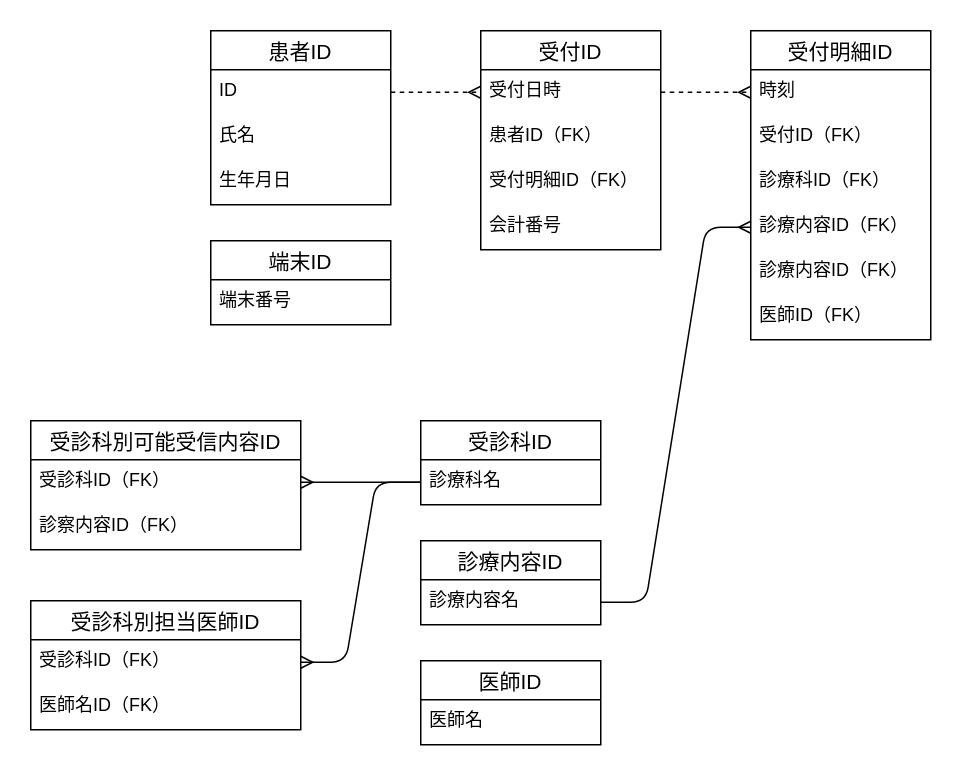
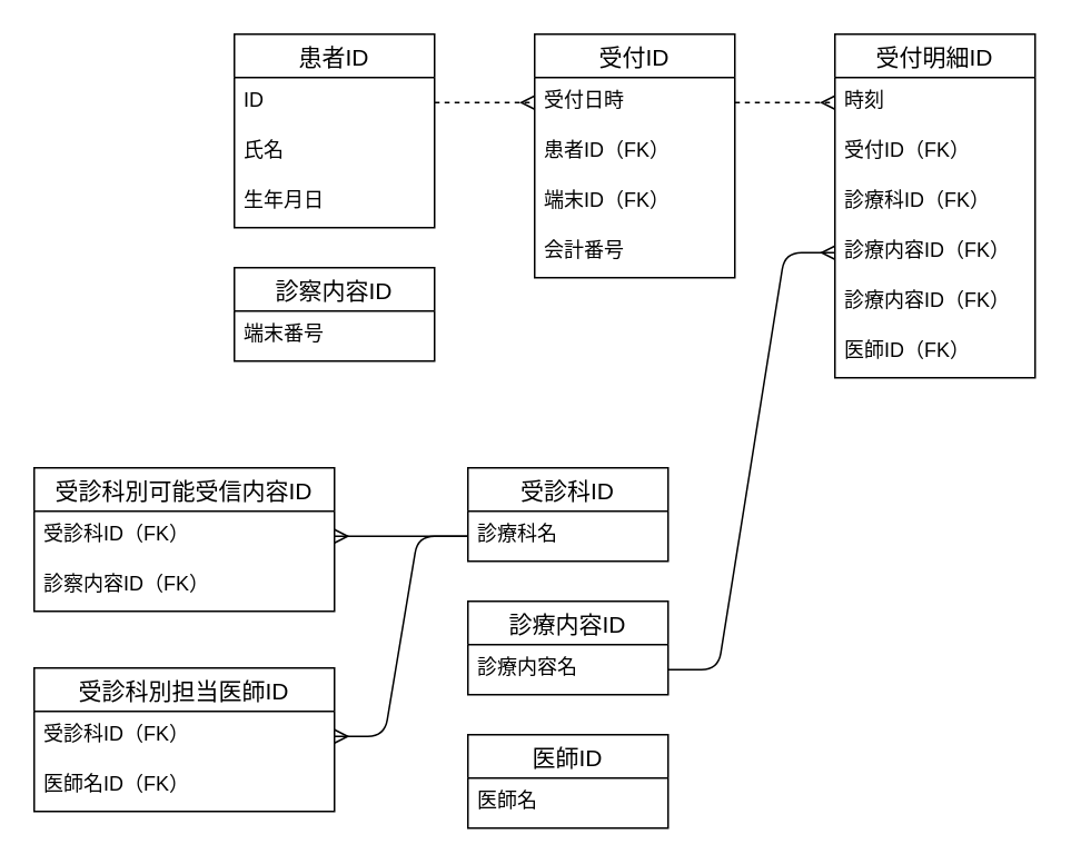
  <mxCell id="0" />
  <mxCell id="1" parent="0" />
  <mxCell id="2" value="受付ID" style="swimlane;fontStyle=0;childLayout=stackLayout;horizontal=1;startSize=26;horizontalStack=0;resizeParent=1;resizeParentMax=0;resizeLast=0;collapsible=1;marginBottom=0;align=center;fontSize=14;" parent="1" vertex="1"><mxGeometry x="320" y="20" width="120" height="146" as="geometry" /></mxCell>
  <mxCell id="3" value="受付日時" style="text;strokeColor=none;fillColor=none;spacingLeft=4;spacingRight=4;overflow=hidden;rotatable=0;points=[[0,0.5],[1,0.5]];portConstraint=eastwest;fontSize=12;" parent="2" vertex="1"><mxGeometry y="26" width="120" height="30" as="geometry" /></mxCell>
  <mxCell id="4" value="患者ID（FK）" style="text;strokeColor=none;fillColor=none;spacingLeft=4;spacingRight=4;overflow=hidden;rotatable=0;points=[[0,0.5],[1,0.5]];portConstraint=eastwest;fontSize=12;" parent="2" vertex="1"><mxGeometry y="56" width="120" height="30" as="geometry" /></mxCell>
- <mxCell id="5" value="受付明細ID（FK）" style="text;strokeColor=none;fillColor=none;spacingLeft=4;spacingRight=4;overflow=hidden;rotatable=0;points=[[0,0.5],[1,0.5]];portConstraint=eastwest;fontSize=12;" parent="2" vertex="1"><mxGeometry y="86" width="120" height="30" as="geometry" /></mxCell>
+ <mxCell id="5" value="端末ID（FK）" style="text;strokeColor=none;fillColor=none;spacingLeft=4;spacingRight=4;overflow=hidden;rotatable=0;points=[[0,0.5],[1,0.5]];portConstraint=eastwest;fontSize=12;" parent="2" vertex="1"><mxGeometry y="86" width="120" height="30" as="geometry" /></mxCell>
  <mxCell id="6" value="会計番号" style="text;strokeColor=none;fillColor=none;spacingLeft=4;spacingRight=4;overflow=hidden;rotatable=0;points=[[0,0.5],[1,0.5]];portConstraint=eastwest;fontSize=12;" parent="2" vertex="1"><mxGeometry y="116" width="120" height="30" as="geometry" /></mxCell>
  <mxCell id="7" value="" style="edgeStyle=entityRelationEdgeStyle;fontSize=12;html=1;endArrow=ERmany;exitX=1;exitY=0.5;exitDx=0;exitDy=0;entryX=0;entryY=0.5;entryDx=0;entryDy=0;dashed=1;" parent="1" source="13" target="3" edge="1"><mxGeometry width="100" height="100" relative="1" as="geometry"><mxPoint x="440" y="61" as="sourcePoint" /><mxPoint x="505" y="306" as="targetPoint" /></mxGeometry></mxCell>
  <mxCell id="8" value="" style="edgeStyle=entityRelationEdgeStyle;fontSize=12;html=1;endArrow=ERmany;entryX=1;entryY=0.5;entryDx=0;entryDy=0;" parent="1" source="10" target="31" edge="1"><mxGeometry width="100" height="100" relative="1" as="geometry"><mxPoint x="340" y="301" as="sourcePoint" /><mxPoint x="400" y="301" as="targetPoint" /></mxGeometry></mxCell>
  <mxCell id="9" value="受診科ID" style="swimlane;fontStyle=0;childLayout=stackLayout;horizontal=1;startSize=26;horizontalStack=0;resizeParent=1;resizeParentMax=0;resizeLast=0;collapsible=1;marginBottom=0;align=center;fontSize=14;" parent="1" vertex="1"><mxGeometry x="280" y="280" width="120" height="56" as="geometry" /></mxCell>
  <mxCell id="10" value="診療科名" style="text;strokeColor=none;fillColor=none;spacingLeft=4;spacingRight=4;overflow=hidden;rotatable=0;points=[[0,0.5],[1,0.5]];portConstraint=eastwest;fontSize=12;" parent="9" vertex="1"><mxGeometry y="26" width="120" height="30" as="geometry" /></mxCell>
  <mxCell id="11" value="" style="edgeStyle=entityRelationEdgeStyle;fontSize=12;html=1;endArrow=ERmany;exitX=1;exitY=0.5;exitDx=0;exitDy=0;dashed=1;" parent="1" source="3" target="19" edge="1"><mxGeometry width="100" height="100" relative="1" as="geometry"><mxPoint x="600" y="61" as="sourcePoint" /><mxPoint x="485" y="66" as="targetPoint" /></mxGeometry></mxCell>
  <mxCell id="12" value="患者ID" style="swimlane;fontStyle=0;childLayout=stackLayout;horizontal=1;startSize=26;horizontalStack=0;resizeParent=1;resizeParentMax=0;resizeLast=0;collapsible=1;marginBottom=0;align=center;fontSize=14;" parent="1" vertex="1"><mxGeometry x="140" y="20" width="120" height="116" as="geometry" /></mxCell>
  <mxCell id="13" value="ID" style="text;strokeColor=none;fillColor=none;spacingLeft=4;spacingRight=4;overflow=hidden;rotatable=0;points=[[0,0.5],[1,0.5]];portConstraint=eastwest;fontSize=12;" parent="12" vertex="1"><mxGeometry y="26" width="120" height="30" as="geometry" /></mxCell>
  <mxCell id="14" value="氏名" style="text;strokeColor=none;fillColor=none;spacingLeft=4;spacingRight=4;overflow=hidden;rotatable=0;points=[[0,0.5],[1,0.5]];portConstraint=eastwest;fontSize=12;" parent="12" vertex="1"><mxGeometry y="56" width="120" height="30" as="geometry" /></mxCell>
  <mxCell id="15" value="生年月日" style="text;strokeColor=none;fillColor=none;spacingLeft=4;spacingRight=4;overflow=hidden;rotatable=0;points=[[0,0.5],[1,0.5]];portConstraint=eastwest;fontSize=12;" parent="12" vertex="1"><mxGeometry y="86" width="120" height="30" as="geometry" /></mxCell>
- <mxCell id="16" value="端末ID" style="swimlane;fontStyle=0;childLayout=stackLayout;horizontal=1;startSize=26;horizontalStack=0;resizeParent=1;resizeParentMax=0;resizeLast=0;collapsible=1;marginBottom=0;align=center;fontSize=14;" parent="1" vertex="1"><mxGeometry x="140" y="160" width="120" height="56" as="geometry" /></mxCell>
+ <mxCell id="16" value="診察内容ID" style="swimlane;fontStyle=0;childLayout=stackLayout;horizontal=1;startSize=26;horizontalStack=0;resizeParent=1;resizeParentMax=0;resizeLast=0;collapsible=1;marginBottom=0;align=center;fontSize=14;" parent="1" vertex="1"><mxGeometry x="140" y="160" width="120" height="56" as="geometry" /></mxCell>
  <mxCell id="17" value="端末番号" style="text;strokeColor=none;fillColor=none;spacingLeft=4;spacingRight=4;overflow=hidden;rotatable=0;points=[[0,0.5],[1,0.5]];portConstraint=eastwest;fontSize=12;" parent="16" vertex="1"><mxGeometry y="26" width="120" height="30" as="geometry" /></mxCell>
  <mxCell id="18" value="受付明細ID" style="swimlane;fontStyle=0;childLayout=stackLayout;horizontal=1;startSize=26;horizontalStack=0;resizeParent=1;resizeParentMax=0;resizeLast=0;collapsible=1;marginBottom=0;align=center;fontSize=14;" parent="1" vertex="1"><mxGeometry x="500" y="20" width="120" height="206" as="geometry" /></mxCell>
  <mxCell id="19" value="時刻" style="text;strokeColor=none;fillColor=none;spacingLeft=4;spacingRight=4;overflow=hidden;rotatable=0;points=[[0,0.5],[1,0.5]];portConstraint=eastwest;fontSize=12;" parent="18" vertex="1"><mxGeometry y="26" width="120" height="30" as="geometry" /></mxCell>
  <mxCell id="20" value="受付ID（FK）" style="text;strokeColor=none;fillColor=none;spacingLeft=4;spacingRight=4;overflow=hidden;rotatable=0;points=[[0,0.5],[1,0.5]];portConstraint=eastwest;fontSize=12;" parent="18" vertex="1"><mxGeometry y="56" width="120" height="30" as="geometry" /></mxCell>
  <mxCell id="21" value="診療科ID（FK）" style="text;strokeColor=none;fillColor=none;spacingLeft=4;spacingRight=4;overflow=hidden;rotatable=0;points=[[0,0.5],[1,0.5]];portConstraint=eastwest;fontSize=12;" parent="18" vertex="1"><mxGeometry y="86" width="120" height="30" as="geometry" /></mxCell>
  <mxCell id="22" value="診療内容ID（FK）" style="text;strokeColor=none;fillColor=none;spacingLeft=4;spacingRight=4;overflow=hidden;rotatable=0;points=[[0,0.5],[1,0.5]];portConstraint=eastwest;fontSize=12;" parent="18" vertex="1"><mxGeometry y="116" width="120" height="30" as="geometry" /></mxCell>
  <mxCell id="23" value="診療内容ID（FK）" style="text;strokeColor=none;fillColor=none;spacingLeft=4;spacingRight=4;overflow=hidden;rotatable=0;points=[[0,0.5],[1,0.5]];portConstraint=eastwest;fontSize=12;" parent="18" vertex="1"><mxGeometry y="146" width="120" height="30" as="geometry" /></mxCell>
  <mxCell id="24" value="医師ID（FK）" style="text;strokeColor=none;fillColor=none;spacingLeft=4;spacingRight=4;overflow=hidden;rotatable=0;points=[[0,0.5],[1,0.5]];portConstraint=eastwest;fontSize=12;" parent="18" vertex="1"><mxGeometry y="176" width="120" height="30" as="geometry" /></mxCell>
  <mxCell id="25" value="診療内容ID" style="swimlane;fontStyle=0;childLayout=stackLayout;horizontal=1;startSize=26;horizontalStack=0;resizeParent=1;resizeParentMax=0;resizeLast=0;collapsible=1;marginBottom=0;align=center;fontSize=14;" parent="1" vertex="1"><mxGeometry x="280" y="360" width="120" height="56" as="geometry" /></mxCell>
  <mxCell id="26" value="診療内容名" style="text;strokeColor=none;fillColor=none;spacingLeft=4;spacingRight=4;overflow=hidden;rotatable=0;points=[[0,0.5],[1,0.5]];portConstraint=eastwest;fontSize=12;" parent="25" vertex="1"><mxGeometry y="26" width="120" height="30" as="geometry" /></mxCell>
  <mxCell id="27" value="医師ID" style="swimlane;fontStyle=0;childLayout=stackLayout;horizontal=1;startSize=26;horizontalStack=0;resizeParent=1;resizeParentMax=0;resizeLast=0;collapsible=1;marginBottom=0;align=center;fontSize=14;" parent="1" vertex="1"><mxGeometry x="280" y="440" width="120" height="56" as="geometry" /></mxCell>
  <mxCell id="28" value="医師名" style="text;strokeColor=none;fillColor=none;spacingLeft=4;spacingRight=4;overflow=hidden;rotatable=0;points=[[0,0.5],[1,0.5]];portConstraint=eastwest;fontSize=12;" parent="27" vertex="1"><mxGeometry y="26" width="120" height="30" as="geometry" /></mxCell>
  <mxCell id="29" value="" style="edgeStyle=entityRelationEdgeStyle;fontSize=12;html=1;endArrow=ERmany;entryX=0;entryY=0.5;entryDx=0;entryDy=0;" parent="1" source="26" target="22" edge="1"><mxGeometry width="100" height="100" relative="1" as="geometry"><mxPoint x="565" y="66" as="sourcePoint" /><mxPoint x="505" y="66" as="targetPoint" /></mxGeometry></mxCell>
  <mxCell id="30" value="受診科別可能受信内容ID" style="swimlane;fontStyle=0;childLayout=stackLayout;horizontal=1;startSize=26;horizontalStack=0;resizeParent=1;resizeParentMax=0;resizeLast=0;collapsible=1;marginBottom=0;align=center;fontSize=14;" parent="1" vertex="1"><mxGeometry x="20" y="280" width="180" height="86" as="geometry" /></mxCell>
  <mxCell id="31" value="受診科ID（FK）" style="text;strokeColor=none;fillColor=none;spacingLeft=4;spacingRight=4;overflow=hidden;rotatable=0;points=[[0,0.5],[1,0.5]];portConstraint=eastwest;fontSize=12;" parent="30" vertex="1"><mxGeometry y="26" width="180" height="30" as="geometry" /></mxCell>
  <mxCell id="32" value="診察内容ID（FK）" style="text;strokeColor=none;fillColor=none;spacingLeft=4;spacingRight=4;overflow=hidden;rotatable=0;points=[[0,0.5],[1,0.5]];portConstraint=eastwest;fontSize=12;" parent="30" vertex="1"><mxGeometry y="56" width="180" height="30" as="geometry" /></mxCell>
  <mxCell id="33" value="受診科別担当医師ID" style="swimlane;fontStyle=0;childLayout=stackLayout;horizontal=1;startSize=26;horizontalStack=0;resizeParent=1;resizeParentMax=0;resizeLast=0;collapsible=1;marginBottom=0;align=center;fontSize=14;" parent="1" vertex="1"><mxGeometry x="20" y="400" width="180" height="86" as="geometry" /></mxCell>
  <mxCell id="34" value="受診科ID（FK）" style="text;strokeColor=none;fillColor=none;spacingLeft=4;spacingRight=4;overflow=hidden;rotatable=0;points=[[0,0.5],[1,0.5]];portConstraint=eastwest;fontSize=12;" parent="33" vertex="1"><mxGeometry y="26" width="180" height="30" as="geometry" /></mxCell>
  <mxCell id="35" value="医師名ID（FK）" style="text;strokeColor=none;fillColor=none;spacingLeft=4;spacingRight=4;overflow=hidden;rotatable=0;points=[[0,0.5],[1,0.5]];portConstraint=eastwest;fontSize=12;" parent="33" vertex="1"><mxGeometry y="56" width="180" height="30" as="geometry" /></mxCell>
  <mxCell id="36" value="" style="edgeStyle=entityRelationEdgeStyle;fontSize=12;html=1;endArrow=ERmany;exitX=0;exitY=0.5;exitDx=0;exitDy=0;" parent="1" source="10" target="34" edge="1"><mxGeometry width="100" height="100" relative="1" as="geometry"><mxPoint x="705" y="90" as="sourcePoint" /><mxPoint x="765" y="66" as="targetPoint" /></mxGeometry></mxCell>
